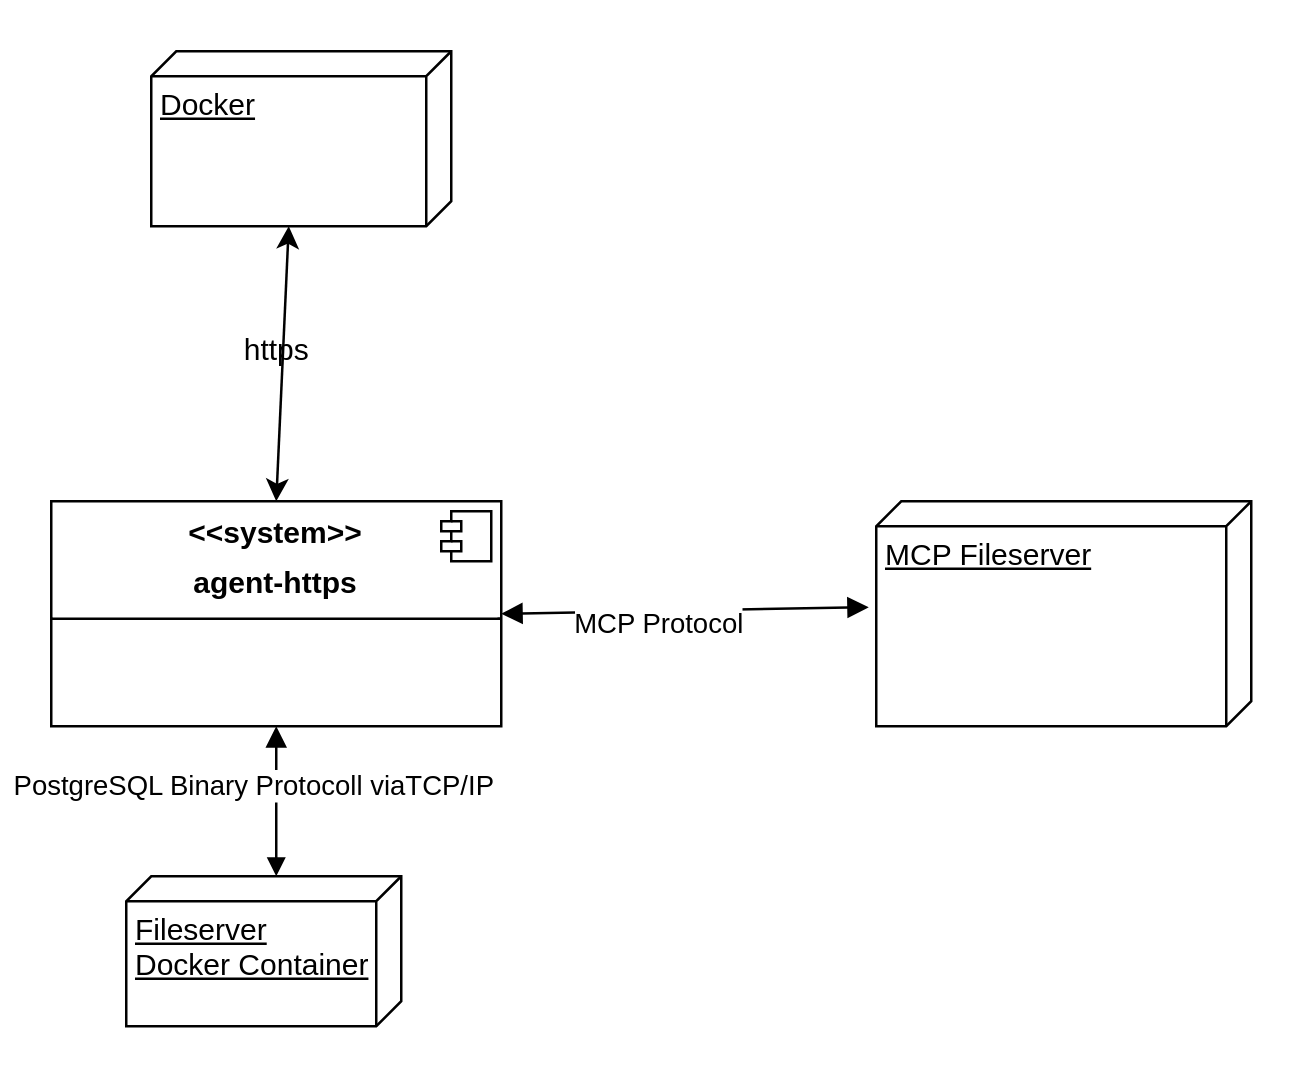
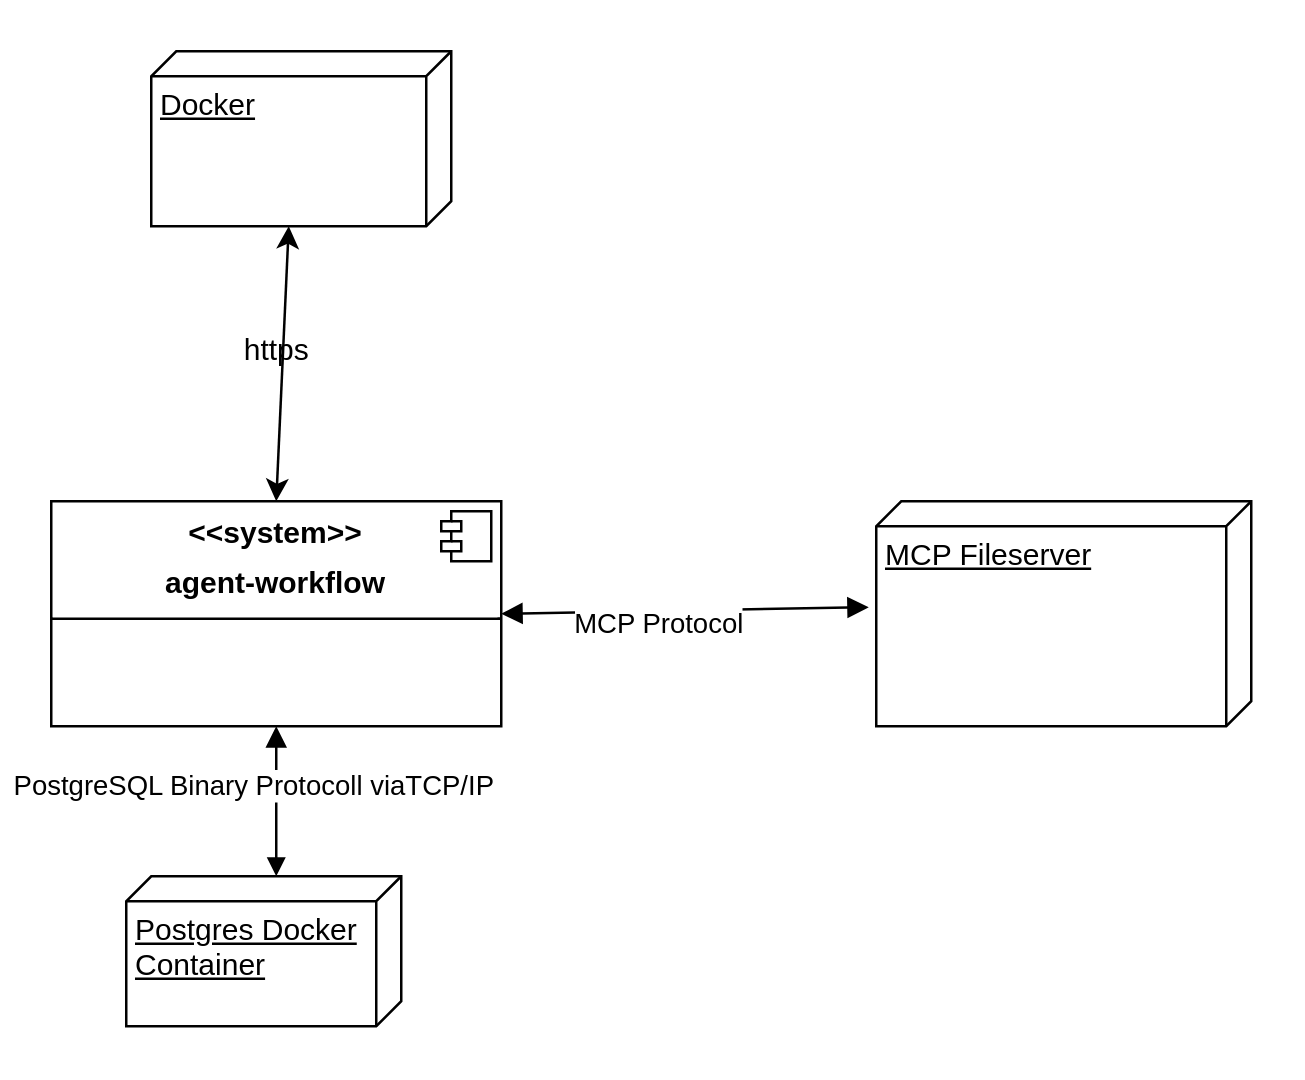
  <mxCell id="0" />
  <mxCell id="1" parent="0" />
- <mxCell id="2" value="&lt;p style=&quot;margin:0px;margin-top:6px;text-align:center;&quot;&gt;&lt;b&gt;&amp;lt;&amp;lt;system&amp;gt;&amp;gt;&lt;/b&gt;&lt;/p&gt;&lt;p style=&quot;margin:0px;margin-top:6px;text-align:center;&quot;&gt;&lt;b&gt;agent-https&lt;/b&gt;&lt;/p&gt;&lt;hr size=&quot;1&quot; style=&quot;border-style:solid;&quot;&gt;" style="align=left;overflow=fill;html=1;dropTarget=0;whiteSpace=wrap;" parent="1" vertex="1"><mxGeometry x="20" y="200" width="180" height="90" as="geometry" /></mxCell>
+ <mxCell id="2" value="&lt;p style=&quot;margin:0px;margin-top:6px;text-align:center;&quot;&gt;&lt;b&gt;&amp;lt;&amp;lt;system&amp;gt;&amp;gt;&lt;/b&gt;&lt;/p&gt;&lt;p style=&quot;margin:0px;margin-top:6px;text-align:center;&quot;&gt;&lt;b&gt;agent-workflow&lt;/b&gt;&lt;/p&gt;&lt;hr size=&quot;1&quot; style=&quot;border-style:solid;&quot;&gt;" style="align=left;overflow=fill;html=1;dropTarget=0;whiteSpace=wrap;" parent="1" vertex="1"><mxGeometry x="20" y="200" width="180" height="90" as="geometry" /></mxCell>
  <mxCell id="3" value="" style="shape=component;jettyWidth=8;jettyHeight=4;" parent="2" vertex="1"><mxGeometry x="1" width="20" height="20" relative="1" as="geometry"><mxPoint x="-24" y="4" as="offset" /></mxGeometry></mxCell>
  <mxCell id="4" value="MCP Fileserver" style="verticalAlign=top;align=left;spacingTop=8;spacingLeft=2;spacingRight=12;shape=cube;size=10;direction=south;fontStyle=4;html=1;whiteSpace=wrap;" parent="1" vertex="1"><mxGeometry x="350" y="200" width="150" height="90" as="geometry" /></mxCell>
  <mxCell id="5" value="" style="endArrow=block;startArrow=block;endFill=1;startFill=1;html=1;rounded=0;exitX=1;exitY=0.5;exitDx=0;exitDy=0;entryX=0.471;entryY=1.02;entryDx=0;entryDy=0;entryPerimeter=0;" parent="1" source="2" target="4" edge="1"><mxGeometry width="160" relative="1" as="geometry"><mxPoint x="210" y="280" as="sourcePoint" /><mxPoint x="370" y="280" as="targetPoint" /></mxGeometry></mxCell>
  <mxCell id="6" value="MCP Protocol" style="edgeLabel;html=1;align=center;verticalAlign=middle;resizable=0;points=[];" parent="5" vertex="1" connectable="0"><mxGeometry x="-0.151" y="-5" relative="1" as="geometry"><mxPoint as="offset" /></mxGeometry></mxCell>
  <mxCell id="7" value="Docker" style="verticalAlign=top;align=left;spacingTop=8;spacingLeft=2;spacingRight=12;shape=cube;size=10;direction=south;fontStyle=4;html=1;whiteSpace=wrap;" parent="1" vertex="1"><mxGeometry x="60" y="20" width="120" height="70" as="geometry" /></mxCell>
  <mxCell id="8" value="" style="endArrow=block;endFill=1;endSize=5;html=1;rounded=0;exitX=0.5;exitY=1;exitDx=0;exitDy=0;entryX=0;entryY=0;entryDx=0;entryDy=50;entryPerimeter=0;startArrow=block;startFill=1;" parent="1" source="2" target="11" edge="1"><mxGeometry width="160" relative="1" as="geometry"><mxPoint x="210" y="260" as="sourcePoint" /><mxPoint x="120" y="340" as="targetPoint" /></mxGeometry></mxCell>
  <mxCell id="9" value="PostgreSQL Binary Protocoll viaTCP/IP" style="edgeLabel;html=1;align=center;verticalAlign=middle;resizable=0;points=[];" parent="8" vertex="1" connectable="0"><mxGeometry x="-0.233" y="-3" relative="1" as="geometry"><mxPoint x="-7" as="offset" /></mxGeometry></mxCell>
  <mxCell id="10" value="https" style="text;html=1;align=center;verticalAlign=middle;resizable=0;points=[];autosize=1;strokeColor=none;fillColor=none;" parent="1" vertex="1"><mxGeometry x="85" y="125" width="50" height="30" as="geometry" /></mxCell>
- <mxCell id="11" value="Fileserver Docker Container" style="verticalAlign=top;align=left;spacingTop=8;spacingLeft=2;spacingRight=12;shape=cube;size=10;direction=south;fontStyle=4;html=1;whiteSpace=wrap;" parent="1" vertex="1"><mxGeometry x="50" y="350" width="110" height="60" as="geometry" /></mxCell>
+ <mxCell id="11" value="Postgres Docker Container" style="verticalAlign=top;align=left;spacingTop=8;spacingLeft=2;spacingRight=12;shape=cube;size=10;direction=south;fontStyle=4;html=1;whiteSpace=wrap;" parent="1" vertex="1"><mxGeometry x="50" y="350" width="110" height="60" as="geometry" /></mxCell>
  <mxCell id="12" value="" style="endArrow=classic;startArrow=classic;html=1;rounded=0;entryX=0;entryY=0;entryDx=70;entryDy=65;entryPerimeter=0;exitX=0.5;exitY=0;exitDx=0;exitDy=0;" edge="1" parent="1" source="2" target="7"><mxGeometry width="50" height="50" relative="1" as="geometry"><mxPoint x="120" y="190" as="sourcePoint" /><mxPoint x="170" y="140" as="targetPoint" /></mxGeometry></mxCell>
